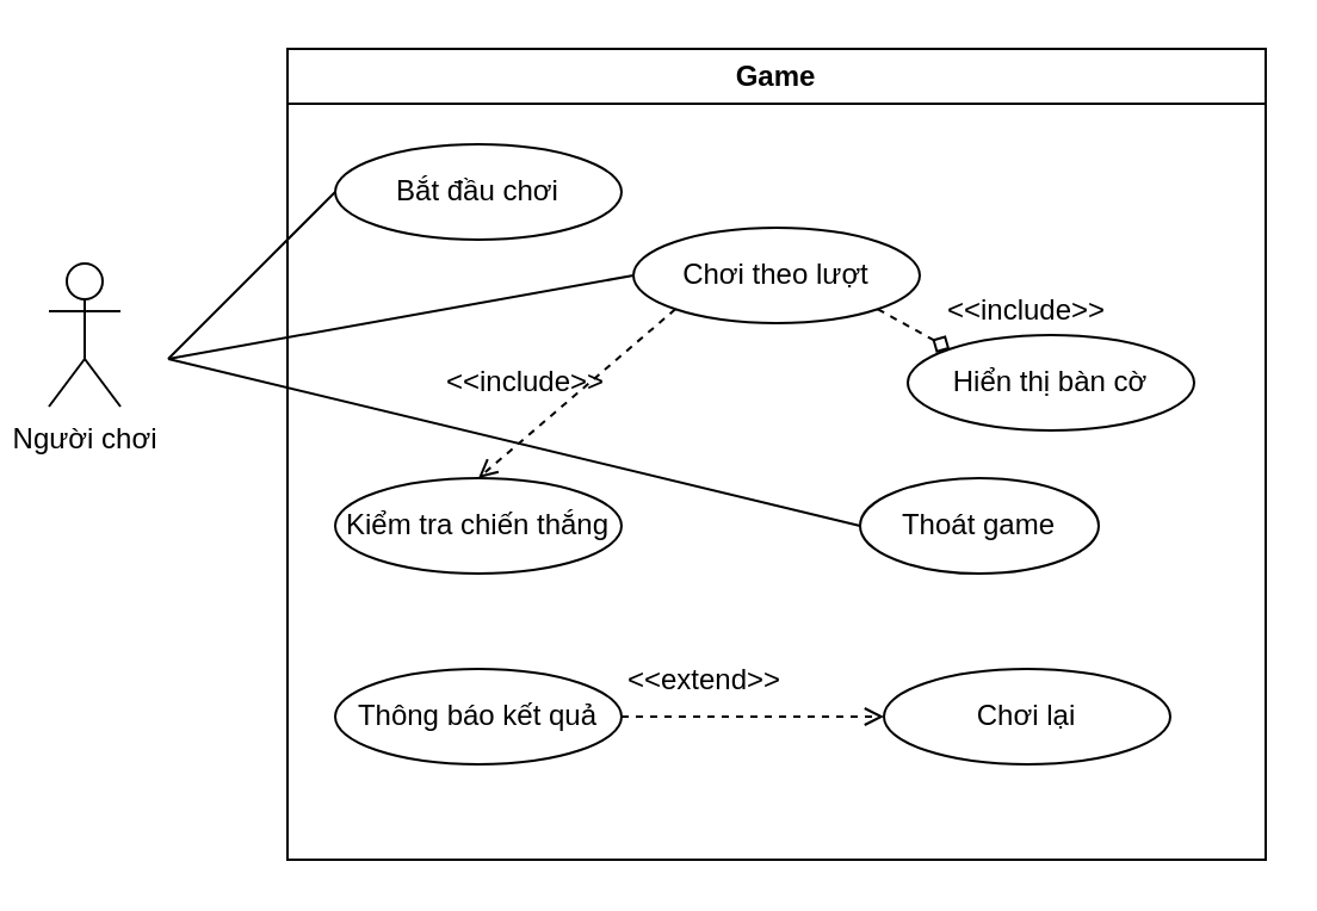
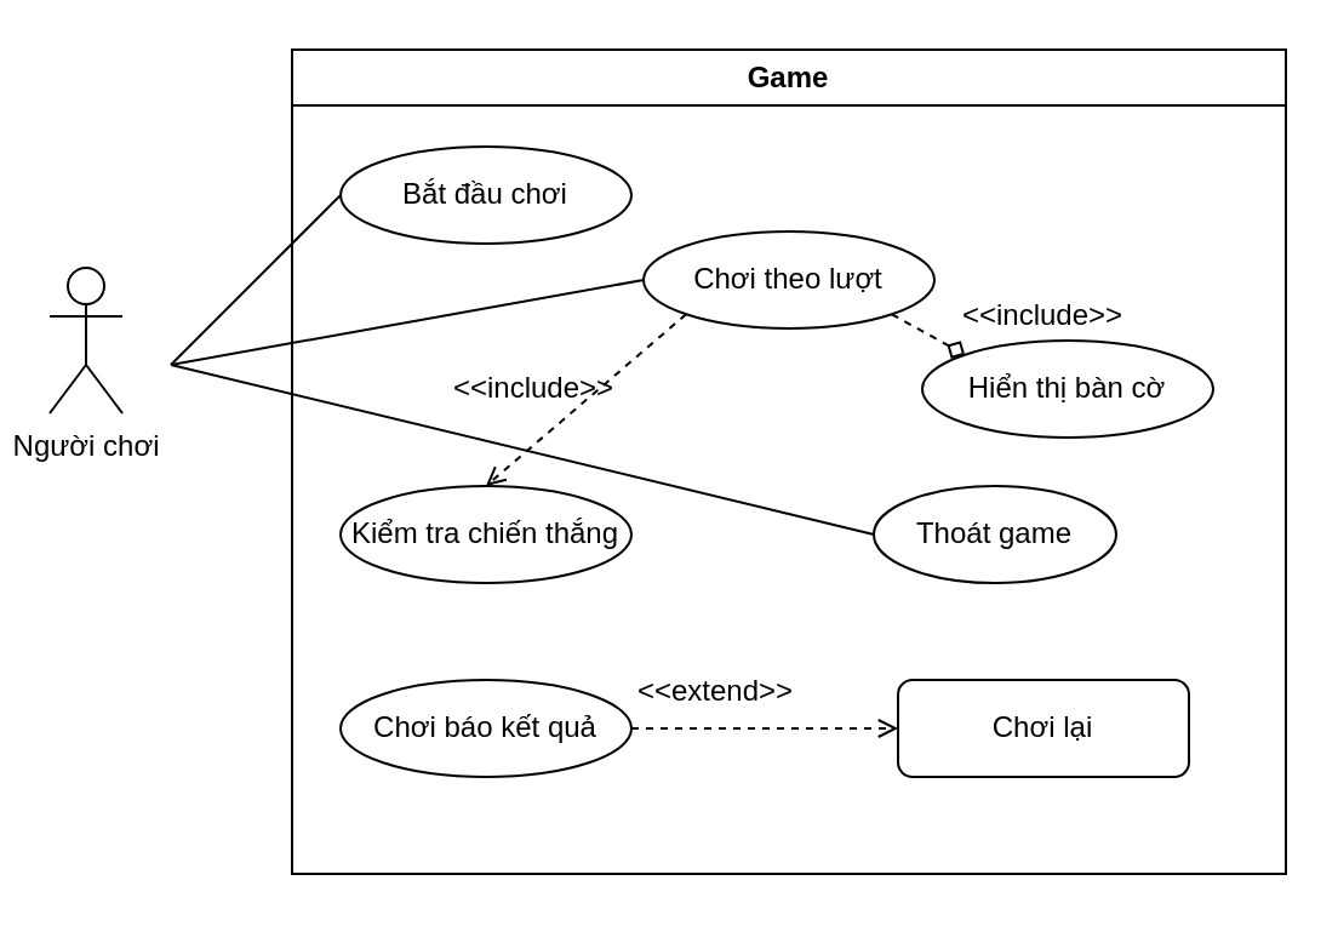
  <mxCell id="0" />
  <mxCell id="1" parent="0" />
  <mxCell id="2" value="Game" style="swimlane;whiteSpace=wrap;html=1;" vertex="1" parent="1"><mxGeometry x="120" y="20" width="410" height="340" as="geometry" /></mxCell>
  <mxCell id="3" value="Bắt đầu chơi" style="ellipse;whiteSpace=wrap;html=1;" vertex="1" parent="2"><mxGeometry x="20" y="40" width="120" height="40" as="geometry" /></mxCell>
  <mxCell id="4" value="Chơi theo lượt" style="ellipse;whiteSpace=wrap;html=1;" vertex="1" parent="2"><mxGeometry x="145" y="75" width="120" height="40" as="geometry" /></mxCell>
  <mxCell id="5" value="Kiểm tra chiến thắng" style="ellipse;whiteSpace=wrap;html=1;" vertex="1" parent="2"><mxGeometry x="20" y="180" width="120" height="40" as="geometry" /></mxCell>
  <mxCell id="6" value="Hiển thị bàn cờ" style="ellipse;whiteSpace=wrap;html=1;" vertex="1" parent="2"><mxGeometry x="260" y="120" width="120" height="40" as="geometry" /></mxCell>
- <mxCell id="7" value="Thông báo kết quả" style="ellipse;whiteSpace=wrap;html=1;" vertex="1" parent="2"><mxGeometry x="20" y="260" width="120" height="40" as="geometry" /></mxCell>
- <mxCell id="8" value="Chơi lại" style="ellipse;whiteSpace=wrap;html=1;" vertex="1" parent="2"><mxGeometry x="250" y="260" width="120" height="40" as="geometry" /></mxCell>
+ <mxCell id="7" value="Chơi báo kết quả" style="ellipse;whiteSpace=wrap;html=1;" vertex="1" parent="2"><mxGeometry x="20" y="260" width="120" height="40" as="geometry" /></mxCell>
+ <mxCell id="8" value="Chơi lại" style="whiteSpace=wrap;html=1;rounded=1;" vertex="1" parent="2"><mxGeometry x="250" y="260" width="120" height="40" as="geometry" /></mxCell>
  <mxCell id="9" value="Thoát game" style="ellipse;whiteSpace=wrap;html=1;" vertex="1" parent="2"><mxGeometry x="240" y="180" width="100" height="40" as="geometry" /></mxCell>
  <mxCell id="10" value="" style="endArrow=diamond;html=1;rounded=0;exitX=1;exitY=1;exitDx=0;exitDy=0;entryX=0;entryY=0;entryDx=0;entryDy=0;endFill=0;dashed=1;" edge="1" parent="2" source="4" target="6"><mxGeometry width="50" height="50" relative="1" as="geometry"><mxPoint x="190" y="130" as="sourcePoint" /><mxPoint x="260" y="100" as="targetPoint" /></mxGeometry></mxCell>
  <mxCell id="11" value="&amp;lt;&amp;lt;include&amp;gt;&amp;gt;" style="text;html=1;align=center;verticalAlign=middle;whiteSpace=wrap;rounded=0;" vertex="1" parent="2"><mxGeometry x="280" y="95" width="60" height="30" as="geometry" /></mxCell>
  <mxCell id="12" value="" style="endArrow=none;html=1;rounded=0;entryX=0;entryY=0.5;entryDx=0;entryDy=0;" edge="1" parent="2" target="9"><mxGeometry width="50" height="50" relative="1" as="geometry"><mxPoint x="-50" y="130" as="sourcePoint" /><mxPoint x="60" y="130" as="targetPoint" /></mxGeometry></mxCell>
  <mxCell id="13" value="" style="endArrow=open;html=1;rounded=0;exitX=0;exitY=1;exitDx=0;exitDy=0;entryX=0.5;entryY=0;entryDx=0;entryDy=0;endFill=0;dashed=1;" edge="1" parent="2" source="4" target="5"><mxGeometry width="50" height="50" relative="1" as="geometry"><mxPoint x="138" y="140" as="sourcePoint" /><mxPoint x="90" y="176" as="targetPoint" /></mxGeometry></mxCell>
  <mxCell id="14" value="&amp;lt;&amp;lt;include&amp;gt;&amp;gt;" style="text;html=1;align=center;verticalAlign=middle;whiteSpace=wrap;rounded=0;" vertex="1" parent="2"><mxGeometry x="70" y="125" width="60" height="30" as="geometry" /></mxCell>
  <mxCell id="15" value="" style="endArrow=open;html=1;rounded=0;exitX=1;exitY=0.5;exitDx=0;exitDy=0;entryX=0;entryY=0.5;entryDx=0;entryDy=0;endFill=0;dashed=1;" edge="1" parent="2" source="7" target="8"><mxGeometry width="50" height="50" relative="1" as="geometry"><mxPoint x="180" y="290" as="sourcePoint" /><mxPoint x="211" y="307" as="targetPoint" /></mxGeometry></mxCell>
  <mxCell id="16" value="&amp;lt;&amp;lt;extend&amp;gt;&amp;gt;" style="text;html=1;align=center;verticalAlign=middle;whiteSpace=wrap;rounded=0;" vertex="1" parent="2"><mxGeometry x="145" y="250" width="60" height="30" as="geometry" /></mxCell>
  <mxCell id="17" value="Người chơi" style="shape=umlActor;verticalLabelPosition=bottom;verticalAlign=top;html=1;outlineConnect=0;" vertex="1" parent="1"><mxGeometry x="20" y="110" width="30" height="60" as="geometry" /></mxCell>
  <mxCell id="18" value="" style="endArrow=none;html=1;rounded=0;entryX=0;entryY=0.5;entryDx=0;entryDy=0;" edge="1" parent="1" target="3"><mxGeometry width="50" height="50" relative="1" as="geometry"><mxPoint x="70" y="150" as="sourcePoint" /><mxPoint x="120" y="100" as="targetPoint" /></mxGeometry></mxCell>
  <mxCell id="19" value="" style="endArrow=none;html=1;rounded=0;entryX=0;entryY=0.5;entryDx=0;entryDy=0;" edge="1" parent="1" target="4"><mxGeometry width="50" height="50" relative="1" as="geometry"><mxPoint x="70" y="150" as="sourcePoint" /><mxPoint x="300" y="150" as="targetPoint" /></mxGeometry></mxCell>
